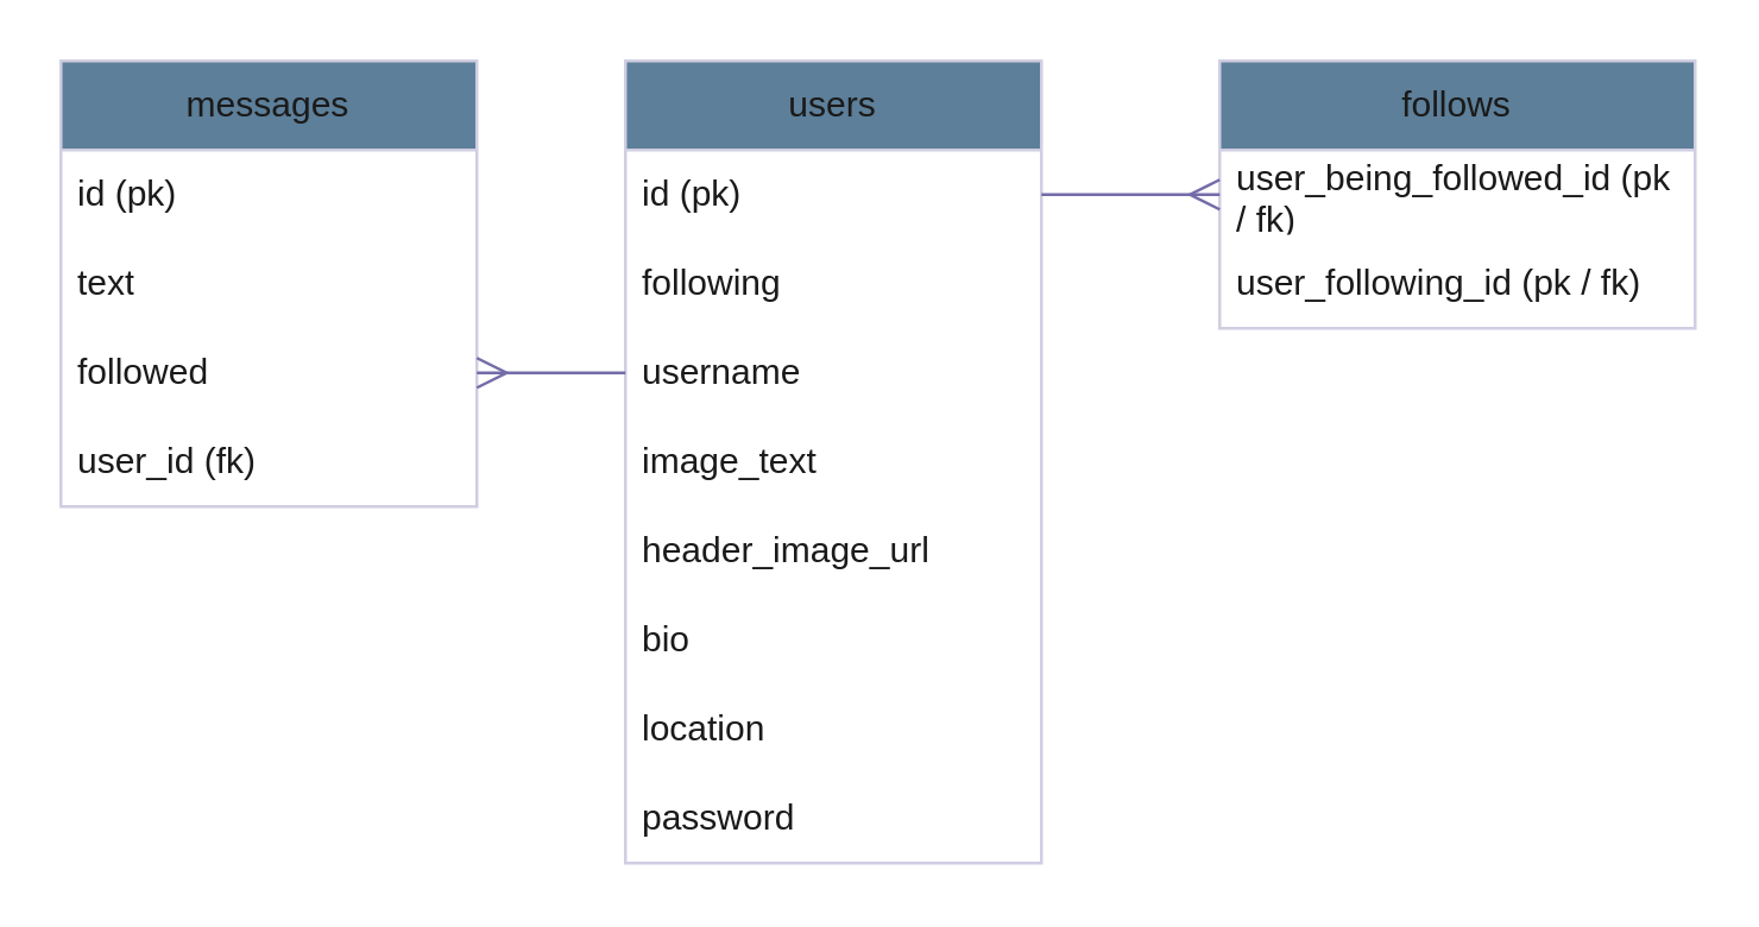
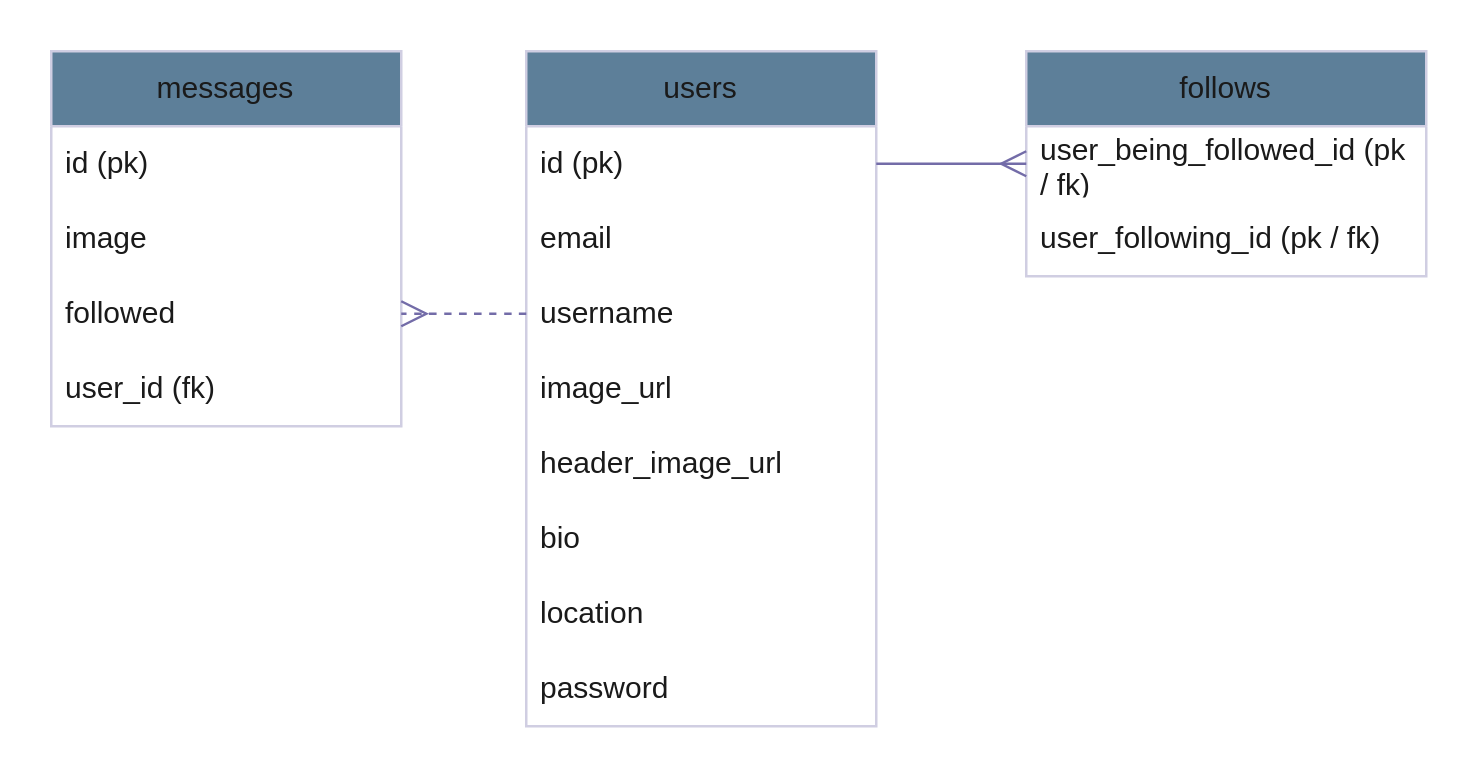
  <mxCell id="0" />
  <mxCell id="1" parent="0" />
  <mxCell id="2" value="users" style="swimlane;fontStyle=0;childLayout=stackLayout;horizontal=1;startSize=30;horizontalStack=0;resizeParent=1;resizeParentMax=0;resizeLast=0;collapsible=1;marginBottom=0;whiteSpace=wrap;html=1;labelBackgroundColor=none;fillColor=#5D7F99;strokeColor=#D0CEE2;fontColor=#1A1A1A;" parent="1" vertex="1"><mxGeometry x="210" y="20" width="140" height="270" as="geometry" /></mxCell>
  <mxCell id="3" value="id (pk)" style="text;strokeColor=none;fillColor=none;align=left;verticalAlign=middle;spacingLeft=4;spacingRight=4;overflow=hidden;points=[[0,0.5],[1,0.5]];portConstraint=eastwest;rotatable=0;whiteSpace=wrap;html=1;labelBackgroundColor=none;fontColor=#1A1A1A;" parent="2" vertex="1"><mxGeometry y="30" width="140" height="30" as="geometry" /></mxCell>
- <mxCell id="4" value="following" style="text;strokeColor=none;fillColor=none;align=left;verticalAlign=middle;spacingLeft=4;spacingRight=4;overflow=hidden;points=[[0,0.5],[1,0.5]];portConstraint=eastwest;rotatable=0;whiteSpace=wrap;html=1;labelBackgroundColor=none;fontColor=#1A1A1A;" parent="2" vertex="1"><mxGeometry y="60" width="140" height="30" as="geometry" /></mxCell>
+ <mxCell id="4" value="email" style="text;strokeColor=none;fillColor=none;align=left;verticalAlign=middle;spacingLeft=4;spacingRight=4;overflow=hidden;points=[[0,0.5],[1,0.5]];portConstraint=eastwest;rotatable=0;whiteSpace=wrap;html=1;labelBackgroundColor=none;fontColor=#1A1A1A;" parent="2" vertex="1"><mxGeometry y="60" width="140" height="30" as="geometry" /></mxCell>
  <mxCell id="5" value="username" style="text;strokeColor=none;fillColor=none;align=left;verticalAlign=middle;spacingLeft=4;spacingRight=4;overflow=hidden;points=[[0,0.5],[1,0.5]];portConstraint=eastwest;rotatable=0;whiteSpace=wrap;html=1;labelBackgroundColor=none;fontColor=#1A1A1A;" parent="2" vertex="1"><mxGeometry y="90" width="140" height="30" as="geometry" /></mxCell>
- <mxCell id="6" value="image_text" style="text;strokeColor=none;fillColor=none;align=left;verticalAlign=middle;spacingLeft=4;spacingRight=4;overflow=hidden;points=[[0,0.5],[1,0.5]];portConstraint=eastwest;rotatable=0;whiteSpace=wrap;html=1;labelBackgroundColor=none;fontColor=#1A1A1A;" vertex="1" parent="2"><mxGeometry y="120" width="140" height="30" as="geometry" /></mxCell>
+ <mxCell id="6" value="image_url" style="text;strokeColor=none;fillColor=none;align=left;verticalAlign=middle;spacingLeft=4;spacingRight=4;overflow=hidden;points=[[0,0.5],[1,0.5]];portConstraint=eastwest;rotatable=0;whiteSpace=wrap;html=1;labelBackgroundColor=none;fontColor=#1A1A1A;" vertex="1" parent="2"><mxGeometry y="120" width="140" height="30" as="geometry" /></mxCell>
  <mxCell id="7" value="header_image_url" style="text;strokeColor=none;fillColor=none;align=left;verticalAlign=middle;spacingLeft=4;spacingRight=4;overflow=hidden;points=[[0,0.5],[1,0.5]];portConstraint=eastwest;rotatable=0;whiteSpace=wrap;html=1;labelBackgroundColor=none;fontColor=#1A1A1A;" vertex="1" parent="2"><mxGeometry y="150" width="140" height="30" as="geometry" /></mxCell>
  <mxCell id="8" value="bio" style="text;strokeColor=none;fillColor=none;align=left;verticalAlign=middle;spacingLeft=4;spacingRight=4;overflow=hidden;points=[[0,0.5],[1,0.5]];portConstraint=eastwest;rotatable=0;whiteSpace=wrap;html=1;labelBackgroundColor=none;fontColor=#1A1A1A;" vertex="1" parent="2"><mxGeometry y="180" width="140" height="30" as="geometry" /></mxCell>
  <mxCell id="9" value="location" style="text;strokeColor=none;fillColor=none;align=left;verticalAlign=middle;spacingLeft=4;spacingRight=4;overflow=hidden;points=[[0,0.5],[1,0.5]];portConstraint=eastwest;rotatable=0;whiteSpace=wrap;html=1;labelBackgroundColor=none;fontColor=#1A1A1A;" vertex="1" parent="2"><mxGeometry y="210" width="140" height="30" as="geometry" /></mxCell>
  <mxCell id="10" value="password" style="text;strokeColor=none;fillColor=none;align=left;verticalAlign=middle;spacingLeft=4;spacingRight=4;overflow=hidden;points=[[0,0.5],[1,0.5]];portConstraint=eastwest;rotatable=0;whiteSpace=wrap;html=1;labelBackgroundColor=none;fontColor=#1A1A1A;" vertex="1" parent="2"><mxGeometry y="240" width="140" height="30" as="geometry" /></mxCell>
  <mxCell id="11" value="follows" style="swimlane;fontStyle=0;childLayout=stackLayout;horizontal=1;startSize=30;horizontalStack=0;resizeParent=1;resizeParentMax=0;resizeLast=0;collapsible=1;marginBottom=0;whiteSpace=wrap;html=1;labelBackgroundColor=none;fillColor=#5D7F99;strokeColor=#D0CEE2;fontColor=#1A1A1A;" parent="1" vertex="1"><mxGeometry x="410" y="20" width="160" height="90" as="geometry" /></mxCell>
  <mxCell id="12" value="user_being_followed_id (pk / fk)" style="text;strokeColor=none;fillColor=none;align=left;verticalAlign=middle;spacingLeft=4;spacingRight=4;overflow=hidden;points=[[0,0.5],[1,0.5]];portConstraint=eastwest;rotatable=0;whiteSpace=wrap;html=1;labelBackgroundColor=none;fontColor=#1A1A1A;" parent="11" vertex="1"><mxGeometry y="30" width="160" height="30" as="geometry" /></mxCell>
  <mxCell id="13" value="user_following_id (pk / fk)" style="text;strokeColor=none;fillColor=none;align=left;verticalAlign=middle;spacingLeft=4;spacingRight=4;overflow=hidden;points=[[0,0.5],[1,0.5]];portConstraint=eastwest;rotatable=0;whiteSpace=wrap;html=1;labelBackgroundColor=none;fontColor=#1A1A1A;" parent="11" vertex="1"><mxGeometry y="60" width="160" height="30" as="geometry" /></mxCell>
  <mxCell id="14" value="messages" style="swimlane;fontStyle=0;childLayout=stackLayout;horizontal=1;startSize=30;horizontalStack=0;resizeParent=1;resizeParentMax=0;resizeLast=0;collapsible=1;marginBottom=0;whiteSpace=wrap;html=1;labelBackgroundColor=none;fillColor=#5D7F99;strokeColor=#D0CEE2;fontColor=#1A1A1A;" vertex="1" parent="1"><mxGeometry x="20" y="20" width="140" height="150" as="geometry" /></mxCell>
  <mxCell id="15" value="id (pk)" style="text;strokeColor=none;fillColor=none;align=left;verticalAlign=middle;spacingLeft=4;spacingRight=4;overflow=hidden;points=[[0,0.5],[1,0.5]];portConstraint=eastwest;rotatable=0;whiteSpace=wrap;html=1;labelBackgroundColor=none;fontColor=#1A1A1A;" vertex="1" parent="14"><mxGeometry y="30" width="140" height="30" as="geometry" /></mxCell>
- <mxCell id="16" value="text" style="text;strokeColor=none;fillColor=none;align=left;verticalAlign=middle;spacingLeft=4;spacingRight=4;overflow=hidden;points=[[0,0.5],[1,0.5]];portConstraint=eastwest;rotatable=0;whiteSpace=wrap;html=1;labelBackgroundColor=none;fontColor=#1A1A1A;" vertex="1" parent="14"><mxGeometry y="60" width="140" height="30" as="geometry" /></mxCell>
+ <mxCell id="16" value="image" style="text;strokeColor=none;fillColor=none;align=left;verticalAlign=middle;spacingLeft=4;spacingRight=4;overflow=hidden;points=[[0,0.5],[1,0.5]];portConstraint=eastwest;rotatable=0;whiteSpace=wrap;html=1;labelBackgroundColor=none;fontColor=#1A1A1A;" vertex="1" parent="14"><mxGeometry y="60" width="140" height="30" as="geometry" /></mxCell>
  <mxCell id="17" value="followed" style="text;strokeColor=none;fillColor=none;align=left;verticalAlign=middle;spacingLeft=4;spacingRight=4;overflow=hidden;points=[[0,0.5],[1,0.5]];portConstraint=eastwest;rotatable=0;whiteSpace=wrap;html=1;labelBackgroundColor=none;fontColor=#1A1A1A;" vertex="1" parent="14"><mxGeometry y="90" width="140" height="30" as="geometry" /></mxCell>
  <mxCell id="18" value="user_id (fk)" style="text;strokeColor=none;fillColor=none;align=left;verticalAlign=middle;spacingLeft=4;spacingRight=4;overflow=hidden;points=[[0,0.5],[1,0.5]];portConstraint=eastwest;rotatable=0;whiteSpace=wrap;html=1;labelBackgroundColor=none;fontColor=#1A1A1A;" vertex="1" parent="14"><mxGeometry y="120" width="140" height="30" as="geometry" /></mxCell>
- <mxCell id="19" value="" style="endArrow=ERmany;html=1;rounded=0;fontSize=12;startSize=8;endSize=8;curved=1;exitX=0;exitY=0.5;exitDx=0;exitDy=0;endFill=0;labelBackgroundColor=none;strokeColor=#736CA8;fontColor=default;entryX=1;entryY=0.5;entryDx=0;entryDy=0;" edge="1" parent="1" source="5" target="17"><mxGeometry width="50" height="50" relative="1" as="geometry"><mxPoint x="120" y="430" as="sourcePoint" /><mxPoint x="139" y="172" as="targetPoint" /></mxGeometry></mxCell>
+ <mxCell id="19" value="" style="endArrow=ERmany;html=1;rounded=0;fontSize=12;startSize=8;endSize=8;curved=1;exitX=0;exitY=0.5;exitDx=0;exitDy=0;endFill=0;labelBackgroundColor=none;strokeColor=#736CA8;fontColor=default;entryX=1;entryY=0.5;entryDx=0;entryDy=0;dashed=1;" edge="1" parent="1" source="5" target="17"><mxGeometry width="50" height="50" relative="1" as="geometry"><mxPoint x="120" y="430" as="sourcePoint" /><mxPoint x="139" y="172" as="targetPoint" /></mxGeometry></mxCell>
  <mxCell id="20" value="" style="endArrow=ERmany;html=1;rounded=0;fontSize=12;startSize=8;endSize=8;curved=1;exitX=1;exitY=0.5;exitDx=0;exitDy=0;endFill=0;labelBackgroundColor=none;strokeColor=#736CA8;fontColor=default;entryX=0;entryY=0.5;entryDx=0;entryDy=0;" edge="1" parent="1" source="3" target="12"><mxGeometry width="50" height="50" relative="1" as="geometry"><mxPoint x="230" y="135" as="sourcePoint" /><mxPoint x="170" y="135" as="targetPoint" /></mxGeometry></mxCell>
